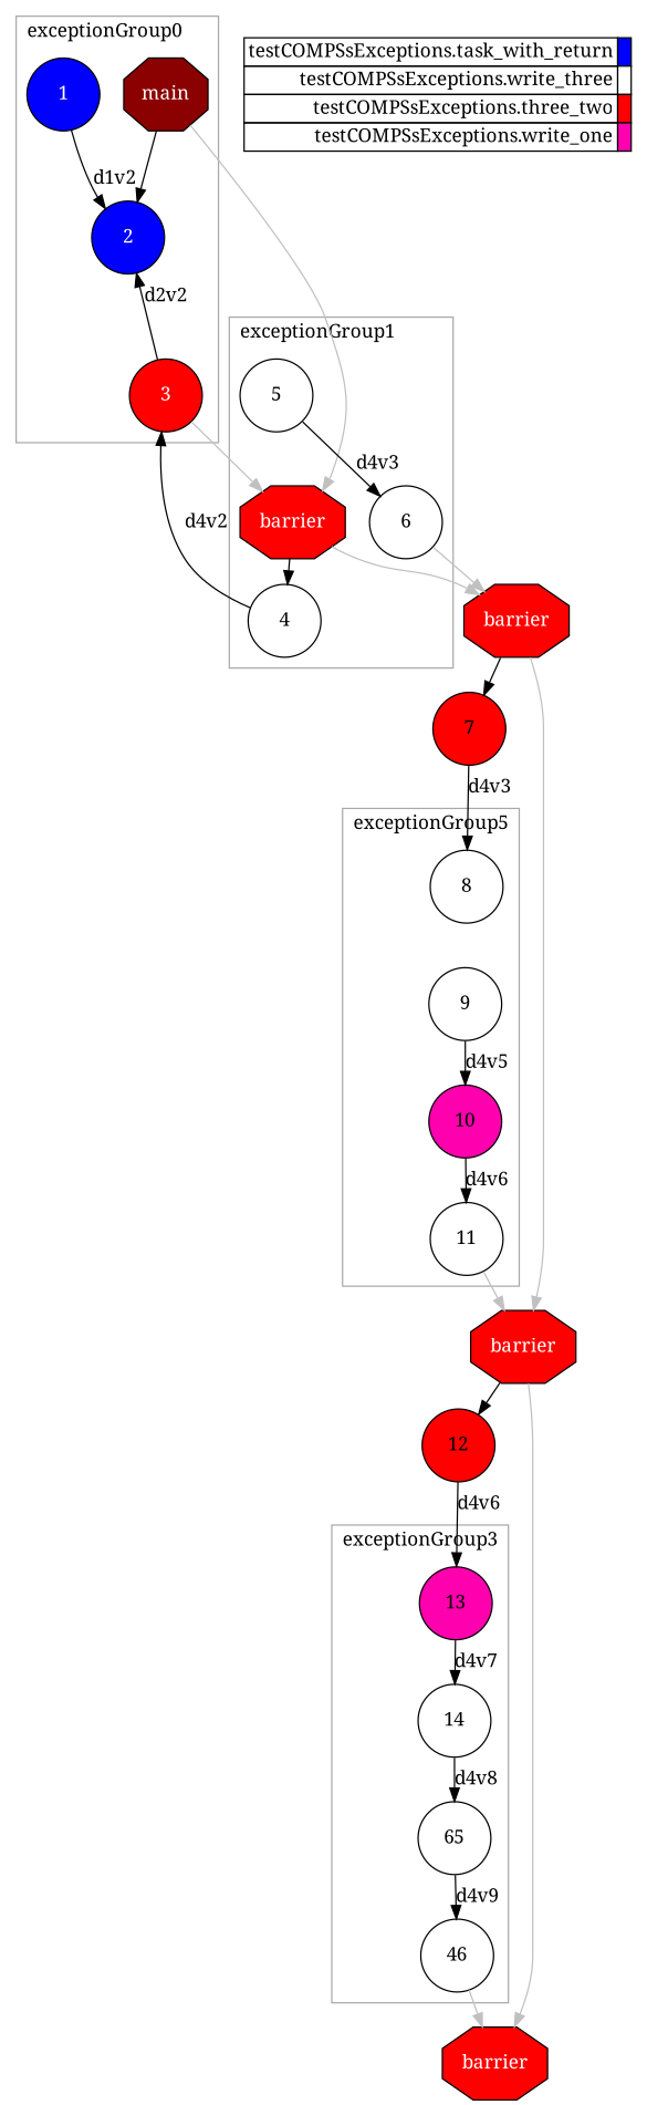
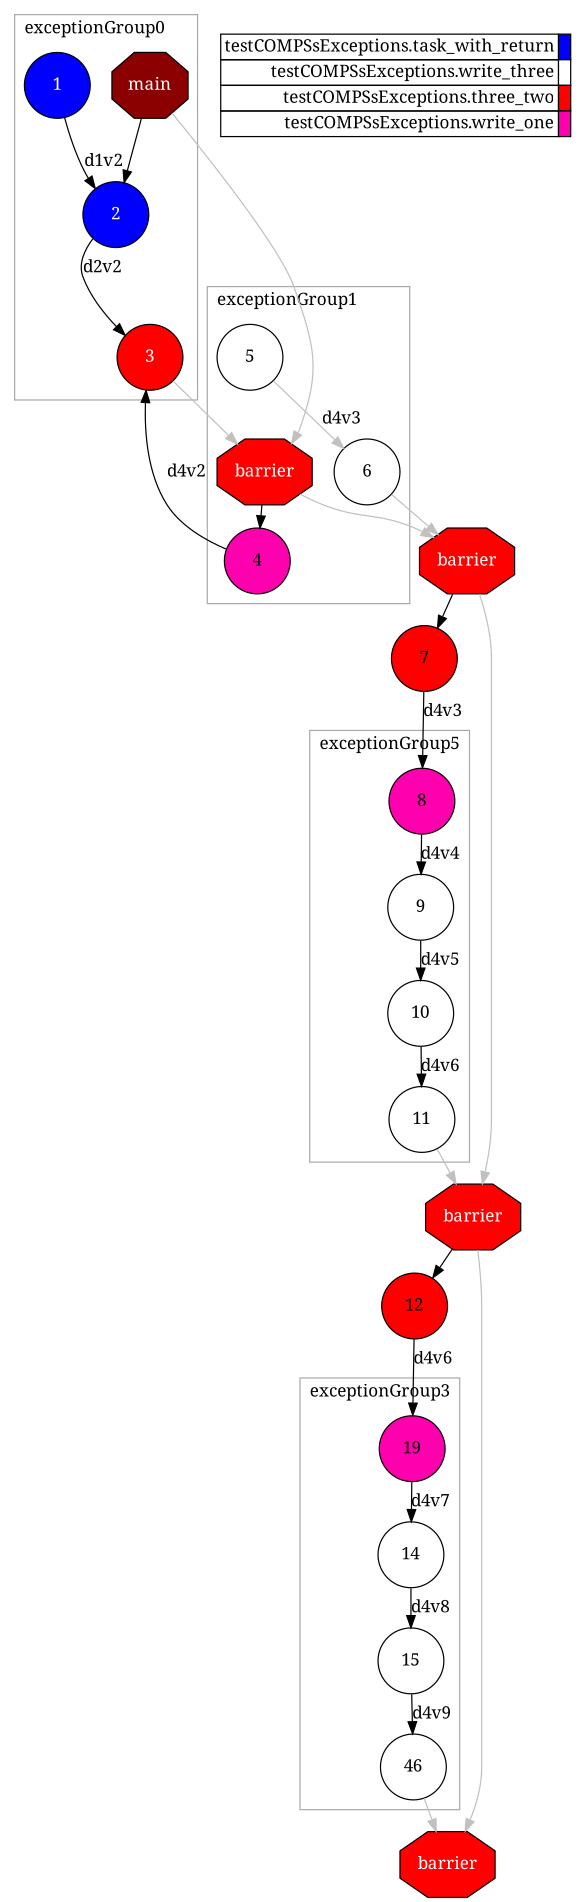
  digraph {
    compound=true
    fontname="Noto Serif"
    labeljust=l
    newrank=true
    rankdir=TB
    node [fillcolor="#ffffff" fontcolor="#000000" fontname="Noto Serif" shape=circle style=filled]
    edge [fontname="Noto Serif"]
    n1 [fillcolor="#8B0000" fontcolor="#FFFFFF" height=0.75 label=main shape=octagon]
    1 [fillcolor="#0000ff" fontcolor="#ffffff" height=0.75]
    2 [fillcolor="#0000ff" fontcolor="#ffffff" height=0.75]
    3 [fillcolor="#ff0000" fontcolor="#ffffff" height=0.75]
    n5 [fillcolor="#ff0000" fontcolor="#FFFFFF" height=0.75 label=barrier shape=octagon]
-   4 [height=0.75]
+   4 [fillcolor="#ff00ae" height=0.75]
    5 [height=0.75]
    6 [height=0.75]
-   8 [height=0.75]
+   8 [fillcolor="#ff00ae" height=0.75]
    9 [height=0.75]
-   10 [fillcolor="#ff00ae" height=0.75]
+   10 [height=0.75]
    11 [height=0.75]
-   13 [fillcolor="#ff00ae" height=0.75]
+   13 [fillcolor="#ff00ae" height=0.75 label=19]
    14 [height=0.75]
-   15 [height=0.75 label=65]
+   15 [height=0.75]
    n16 [height=0.75 label=46]
    n17 [fillcolor="#ff0000" fontcolor="#FFFFFF" height=0.75 label=barrier shape=octagon]
    7 [fillcolor="#ff0000" height=0.75]
    n19 [fillcolor="#ff0000" fontcolor="#FFFFFF" height=0.75 label=barrier shape=octagon]
    12 [fillcolor="#ff0000" height=0.75]
    n21 [fillcolor="#ff0000" fontcolor="#FFFFFF" height=0.75 label=barrier shape=octagon]
    n22 [height=0.75 label=<       <table border="0" cellpadding="2" cellspacing="0" cellborder="1"> <tr> <td align="right">testCOMPSsExceptions.task_with_return</td> <td bgcolor="#0000ff">&nbsp;</td> </tr> <tr> <td align="right">testCOMPSsExceptions.write_three</td> <td bgcolor="#ffffff">&nbsp;</td> </tr> <tr> <td align="right">testCOMPSsExceptions.three_two</td> <td bgcolor="#ff0000">&nbsp;</td> </tr> <tr> <td align="right">testCOMPSsExceptions.write_one</td> <td bgcolor="#ff00ae">&nbsp;</td> </tr>       </table>     > shape=plaintext fillcolor="" fontcolor="" style=""]
    subgraph sub_1 {
      ranksep=0.20
      n17
      7
      n19
      12
      n21
      subgraph cluster_2 {
        color="#A9A9A9"
        label=exceptionGroup0
        ranksep=0.20
        shape=rect
        n1
        1
        2
        3
      }
      subgraph cluster_3 {
        color="#A9A9A9"
        label=exceptionGroup1
        ranksep=0.20
        shape=rect
        n5
        4
        5
        6
      }
      subgraph cluster_4 {
        color="#A9A9A9"
        label=exceptionGroup5
        ranksep=0.20
        shape=rect
        8
        9
        10
        11
      }
      subgraph cluster_5 {
        color="#A9A9A9"
        label=exceptionGroup3
        ranksep=0.20
        shape=rect
        13
        14
        15
        n16
      }
    }
    subgraph sub_6 {
      label=Legend
      rank=sink
      ranksep=0.20
      n22
    }
    n1 -> 2
    n1 -> n5 [color=grey]
    1 -> 2 [label=d1v2]
-   3 -> 2 [label=d2v2]
+   2 -> 3 [label=d2v2]
    3 -> n5 [color=grey]
    n5 -> 4
    n5 -> n17 [color=grey]
    4 -> 3 [label=d4v2]
-   5 -> 6 [label=d4v3]
+   5 -> 6 [label=d4v3 color=grey]
    6 -> n17 [color=grey]
+   8 -> 9 [label=d4v4]
    9 -> 10 [label=d4v5]
    10 -> 11 [label=d4v6]
    11 -> n19 [color=grey]
    13 -> 14 [label=d4v7]
    14 -> 15 [label=d4v8]
    15 -> n16 [label=d4v9]
    n16 -> n21 [color=grey]
    n17 -> 7
    n17 -> n19 [color=grey]
    7 -> 8 [label=d4v3]
    n19 -> 12
    n19 -> n21 [color=grey]
    12 -> 13 [label=d4v6]
  }
